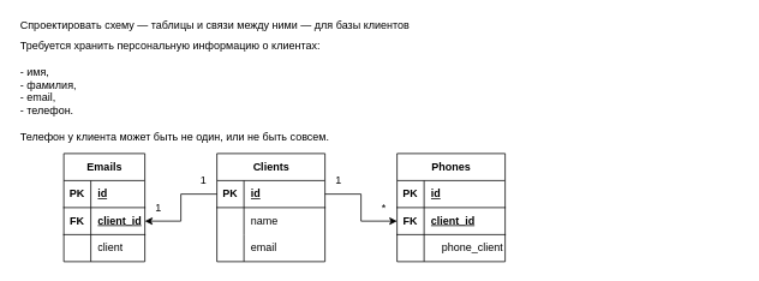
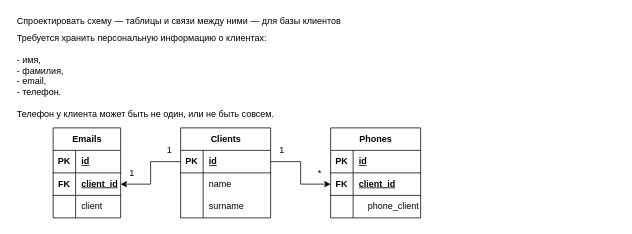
  <mxCell id="0" />
  <mxCell id="1" parent="0" />
  <mxCell id="2" value="&lt;p style=&quot;line-height: 0%; margin-bottom: 0px; margin-top: 0px;&quot;&gt;&lt;br&gt;&lt;/p&gt;&lt;p style=&quot;line-height: 0%; margin-bottom: 0px; margin-top: 0px;&quot;&gt;&lt;br&gt;&lt;/p&gt;&lt;p style=&quot;line-height: 0%; margin-bottom: 0px; margin-top: 0px;&quot;&gt;&lt;br&gt;&lt;/p&gt;&lt;p style=&quot;line-height: 0%; margin-bottom: 0px; margin-top: 0px;&quot;&gt;&lt;br&gt;&lt;/p&gt;&lt;p style=&quot;line-height: 0%; margin-bottom: 0px; margin-top: 0px;&quot;&gt;&lt;br&gt;&lt;/p&gt;&lt;p style=&quot;margin-bottom: 0px; margin-top: 0px; line-height: 20%;&quot;&gt;Спроектировать схему — таблицы и связи между ними — для базы клиентов&lt;/p&gt;&lt;div&gt;&lt;br&gt;&lt;/div&gt;&lt;span style=&quot;background-color: transparent; color: light-dark(rgb(0, 0, 0), rgb(255, 255, 255));&quot;&gt;Требуется хранить персональную информацию о клиентах:&lt;/span&gt;&lt;br&gt;&lt;br&gt;&lt;span style=&quot;background-color: transparent; color: light-dark(rgb(0, 0, 0), rgb(255, 255, 255));&quot;&gt;- имя,&lt;/span&gt;&lt;br&gt;&lt;span style=&quot;background-color: transparent; color: light-dark(rgb(0, 0, 0), rgb(255, 255, 255));&quot;&gt;- фамилия,&lt;/span&gt;&lt;br&gt;&lt;span style=&quot;background-color: transparent; color: light-dark(rgb(0, 0, 0), rgb(255, 255, 255));&quot;&gt;- email,&lt;/span&gt;&lt;br&gt;&lt;span style=&quot;background-color: transparent; color: light-dark(rgb(0, 0, 0), rgb(255, 255, 255));&quot;&gt;- телефон.&lt;/span&gt;&lt;br&gt;&lt;br&gt;&lt;span style=&quot;background-color: transparent; color: light-dark(rgb(0, 0, 0), rgb(255, 255, 255));&quot;&gt;Телефон у клиента может быть не один, или не быть совсем.&lt;/span&gt;" style="text;whiteSpace=wrap;html=1;" parent="1" vertex="1"><mxGeometry x="20" y="20" width="800" height="150" as="geometry" /></mxCell>
  <mxCell id="3" value="Clients" style="shape=table;startSize=30;container=1;collapsible=1;childLayout=tableLayout;fixedRows=1;rowLines=0;fontStyle=1;align=center;resizeLast=1;html=1;" parent="1" vertex="1"><mxGeometry x="240" y="170" width="120" height="120" as="geometry" /></mxCell>
  <mxCell id="4" value="" style="shape=tableRow;horizontal=0;startSize=0;swimlaneHead=0;swimlaneBody=0;fillColor=none;collapsible=0;dropTarget=0;points=[[0,0.5],[1,0.5]];portConstraint=eastwest;top=0;left=0;right=0;bottom=1;" parent="3" vertex="1"><mxGeometry y="30" width="120" height="30" as="geometry" /></mxCell>
  <mxCell id="5" value="PK" style="shape=partialRectangle;connectable=0;fillColor=none;top=0;left=0;bottom=0;right=0;fontStyle=1;overflow=hidden;whiteSpace=wrap;html=1;" parent="4" vertex="1"><mxGeometry width="30" height="30" as="geometry"><mxRectangle width="30" height="30" as="alternateBounds" /></mxGeometry></mxCell>
  <mxCell id="6" value="id" style="shape=partialRectangle;connectable=0;fillColor=none;top=0;left=0;bottom=0;right=0;align=left;spacingLeft=6;fontStyle=5;overflow=hidden;whiteSpace=wrap;html=1;" parent="4" vertex="1"><mxGeometry x="30" width="90" height="30" as="geometry"><mxRectangle width="90" height="30" as="alternateBounds" /></mxGeometry></mxCell>
  <mxCell id="7" value="" style="shape=tableRow;horizontal=0;startSize=0;swimlaneHead=0;swimlaneBody=0;fillColor=none;collapsible=0;dropTarget=0;points=[[0,0.5],[1,0.5]];portConstraint=eastwest;top=0;left=0;right=0;bottom=0;" parent="3" vertex="1"><mxGeometry y="60" width="120" height="30" as="geometry" /></mxCell>
  <mxCell id="8" value="" style="shape=partialRectangle;connectable=0;fillColor=none;top=0;left=0;bottom=0;right=0;editable=1;overflow=hidden;whiteSpace=wrap;html=1;" parent="7" vertex="1"><mxGeometry width="30" height="30" as="geometry"><mxRectangle width="30" height="30" as="alternateBounds" /></mxGeometry></mxCell>
  <mxCell id="9" value="name" style="shape=partialRectangle;connectable=0;fillColor=none;top=0;left=0;bottom=0;right=0;align=left;spacingLeft=6;overflow=hidden;whiteSpace=wrap;html=1;" parent="7" vertex="1"><mxGeometry x="30" width="90" height="30" as="geometry"><mxRectangle width="90" height="30" as="alternateBounds" /></mxGeometry></mxCell>
  <mxCell id="10" value="" style="shape=tableRow;horizontal=0;startSize=0;swimlaneHead=0;swimlaneBody=0;fillColor=none;collapsible=0;dropTarget=0;points=[[0,0.5],[1,0.5]];portConstraint=eastwest;top=0;left=0;right=0;bottom=0;" parent="3" vertex="1"><mxGeometry y="90" width="120" height="30" as="geometry" /></mxCell>
  <mxCell id="11" value="" style="shape=partialRectangle;connectable=0;fillColor=none;top=0;left=0;bottom=0;right=0;editable=1;overflow=hidden;whiteSpace=wrap;html=1;" parent="10" vertex="1"><mxGeometry width="30" height="30" as="geometry"><mxRectangle width="30" height="30" as="alternateBounds" /></mxGeometry></mxCell>
- <mxCell id="12" value="email" style="shape=partialRectangle;connectable=0;fillColor=none;top=0;left=0;bottom=0;right=0;align=left;spacingLeft=6;overflow=hidden;whiteSpace=wrap;html=1;" parent="10" vertex="1"><mxGeometry x="30" width="90" height="30" as="geometry"><mxRectangle width="90" height="30" as="alternateBounds" /></mxGeometry></mxCell>
+ <mxCell id="12" value="surname" style="shape=partialRectangle;connectable=0;fillColor=none;top=0;left=0;bottom=0;right=0;align=left;spacingLeft=6;overflow=hidden;whiteSpace=wrap;html=1;" parent="10" vertex="1"><mxGeometry x="30" width="90" height="30" as="geometry"><mxRectangle width="90" height="30" as="alternateBounds" /></mxGeometry></mxCell>
  <mxCell id="13" value="Phones" style="shape=table;startSize=30;container=1;collapsible=1;childLayout=tableLayout;fixedRows=1;rowLines=0;fontStyle=1;align=center;resizeLast=1;html=1;" parent="1" vertex="1"><mxGeometry x="440" y="170" width="120" height="120" as="geometry" /></mxCell>
  <mxCell id="14" style="shape=tableRow;horizontal=0;startSize=0;swimlaneHead=0;swimlaneBody=0;fillColor=none;collapsible=0;dropTarget=0;points=[[0,0.5],[1,0.5]];portConstraint=eastwest;top=0;left=0;right=0;bottom=1;" parent="13" vertex="1"><mxGeometry y="30" width="120" height="30" as="geometry" /></mxCell>
  <mxCell id="15" value="PK" style="shape=partialRectangle;connectable=0;fillColor=none;top=0;left=0;bottom=0;right=0;fontStyle=1;overflow=hidden;whiteSpace=wrap;html=1;" parent="14" vertex="1"><mxGeometry width="30" height="30" as="geometry"><mxRectangle width="30" height="30" as="alternateBounds" /></mxGeometry></mxCell>
  <mxCell id="16" value="id" style="shape=partialRectangle;connectable=0;fillColor=none;top=0;left=0;bottom=0;right=0;align=left;spacingLeft=6;fontStyle=5;overflow=hidden;whiteSpace=wrap;html=1;" parent="14" vertex="1"><mxGeometry x="30" width="90" height="30" as="geometry"><mxRectangle width="90" height="30" as="alternateBounds" /></mxGeometry></mxCell>
  <mxCell id="17" value="" style="shape=tableRow;horizontal=0;startSize=0;swimlaneHead=0;swimlaneBody=0;fillColor=none;collapsible=0;dropTarget=0;points=[[0,0.5],[1,0.5]];portConstraint=eastwest;top=0;left=0;right=0;bottom=1;" parent="13" vertex="1"><mxGeometry y="60" width="120" height="30" as="geometry" /></mxCell>
  <mxCell id="18" value="FK" style="shape=partialRectangle;connectable=0;fillColor=none;top=0;left=0;bottom=0;right=0;fontStyle=1;overflow=hidden;whiteSpace=wrap;html=1;" parent="17" vertex="1"><mxGeometry width="30" height="30" as="geometry"><mxRectangle width="30" height="30" as="alternateBounds" /></mxGeometry></mxCell>
  <mxCell id="19" value="client_id" style="shape=partialRectangle;connectable=0;fillColor=none;top=0;left=0;bottom=0;right=0;align=left;spacingLeft=6;fontStyle=5;overflow=hidden;whiteSpace=wrap;html=1;" parent="17" vertex="1"><mxGeometry x="30" width="90" height="30" as="geometry"><mxRectangle width="90" height="30" as="alternateBounds" /></mxGeometry></mxCell>
  <mxCell id="20" value="" style="shape=tableRow;horizontal=0;startSize=0;swimlaneHead=0;swimlaneBody=0;fillColor=none;collapsible=0;dropTarget=0;points=[[0,0.5],[1,0.5]];portConstraint=eastwest;top=0;left=0;right=0;bottom=0;" parent="13" vertex="1"><mxGeometry y="90" width="120" height="30" as="geometry" /></mxCell>
  <mxCell id="21" value="" style="shape=partialRectangle;connectable=0;fillColor=none;top=0;left=0;bottom=0;right=0;editable=1;overflow=hidden;whiteSpace=wrap;html=1;" parent="20" vertex="1"><mxGeometry width="30" height="30" as="geometry"><mxRectangle width="30" height="30" as="alternateBounds" /></mxGeometry></mxCell>
  <mxCell id="22" value="phone_client" style="shape=partialRectangle;connectable=0;fillColor=none;top=0;left=0;bottom=0;right=0;align=right;spacingLeft=6;overflow=hidden;whiteSpace=wrap;html=1;" parent="20" vertex="1"><mxGeometry x="30" width="90" height="30" as="geometry"><mxRectangle width="90" height="30" as="alternateBounds" /></mxGeometry></mxCell>
  <mxCell id="23" value="1" style="text;html=1;align=center;verticalAlign=middle;resizable=0;points=[];autosize=1;strokeColor=none;fillColor=none;" parent="1" vertex="1"><mxGeometry x="360" y="185" width="30" height="30" as="geometry" /></mxCell>
  <mxCell id="24" value="*" style="text;html=1;align=center;verticalAlign=middle;resizable=0;points=[];autosize=1;strokeColor=none;fillColor=none;" parent="1" vertex="1"><mxGeometry x="410" y="215" width="30" height="30" as="geometry" /></mxCell>
  <mxCell id="25" value="1" style="text;html=1;align=center;verticalAlign=middle;resizable=0;points=[];autosize=1;strokeColor=none;fillColor=none;" parent="1" vertex="1"><mxGeometry x="160" y="215" width="30" height="30" as="geometry" /></mxCell>
  <mxCell id="26" value="1" style="text;html=1;align=center;verticalAlign=middle;resizable=0;points=[];autosize=1;strokeColor=none;fillColor=none;" parent="1" vertex="1"><mxGeometry x="210" y="185" width="30" height="30" as="geometry" /></mxCell>
  <mxCell id="27" style="edgeStyle=orthogonalEdgeStyle;rounded=0;orthogonalLoop=1;jettySize=auto;html=1;exitX=1;exitY=0.5;exitDx=0;exitDy=0;entryX=0;entryY=0.5;entryDx=0;entryDy=0;" parent="1" source="4" target="17" edge="1"><mxGeometry relative="1" as="geometry" /></mxCell>
  <mxCell id="28" value="Emails" style="shape=table;startSize=30;container=1;collapsible=1;childLayout=tableLayout;fixedRows=1;rowLines=0;fontStyle=1;align=center;resizeLast=1;html=1;" vertex="1" parent="1"><mxGeometry x="70" y="170" width="90" height="120" as="geometry" /></mxCell>
  <mxCell id="29" style="shape=tableRow;horizontal=0;startSize=0;swimlaneHead=0;swimlaneBody=0;fillColor=none;collapsible=0;dropTarget=0;points=[[0,0.5],[1,0.5]];portConstraint=eastwest;top=0;left=0;right=0;bottom=1;" vertex="1" parent="28"><mxGeometry y="30" width="90" height="30" as="geometry" /></mxCell>
  <mxCell id="30" value="PK" style="shape=partialRectangle;connectable=0;fillColor=none;top=0;left=0;bottom=0;right=0;fontStyle=1;overflow=hidden;whiteSpace=wrap;html=1;" vertex="1" parent="29"><mxGeometry width="30" height="30" as="geometry"><mxRectangle width="30" height="30" as="alternateBounds" /></mxGeometry></mxCell>
  <mxCell id="31" value="id" style="shape=partialRectangle;connectable=0;fillColor=none;top=0;left=0;bottom=0;right=0;align=left;spacingLeft=6;fontStyle=5;overflow=hidden;whiteSpace=wrap;html=1;" vertex="1" parent="29"><mxGeometry x="30" width="60" height="30" as="geometry"><mxRectangle width="60" height="30" as="alternateBounds" /></mxGeometry></mxCell>
  <mxCell id="32" value="" style="shape=tableRow;horizontal=0;startSize=0;swimlaneHead=0;swimlaneBody=0;fillColor=none;collapsible=0;dropTarget=0;points=[[0,0.5],[1,0.5]];portConstraint=eastwest;top=0;left=0;right=0;bottom=1;" vertex="1" parent="28"><mxGeometry y="60" width="90" height="30" as="geometry" /></mxCell>
  <mxCell id="33" value="FK" style="shape=partialRectangle;connectable=0;fillColor=none;top=0;left=0;bottom=0;right=0;fontStyle=1;overflow=hidden;whiteSpace=wrap;html=1;" vertex="1" parent="32"><mxGeometry width="30" height="30" as="geometry"><mxRectangle width="30" height="30" as="alternateBounds" /></mxGeometry></mxCell>
  <mxCell id="34" value="client_id" style="shape=partialRectangle;connectable=0;fillColor=none;top=0;left=0;bottom=0;right=0;align=left;spacingLeft=6;fontStyle=5;overflow=hidden;whiteSpace=wrap;html=1;" vertex="1" parent="32"><mxGeometry x="30" width="60" height="30" as="geometry"><mxRectangle width="60" height="30" as="alternateBounds" /></mxGeometry></mxCell>
  <mxCell id="35" value="" style="shape=tableRow;horizontal=0;startSize=0;swimlaneHead=0;swimlaneBody=0;fillColor=none;collapsible=0;dropTarget=0;points=[[0,0.5],[1,0.5]];portConstraint=eastwest;top=0;left=0;right=0;bottom=0;" vertex="1" parent="28"><mxGeometry y="90" width="90" height="30" as="geometry" /></mxCell>
  <mxCell id="36" value="" style="shape=partialRectangle;connectable=0;fillColor=none;top=0;left=0;bottom=0;right=0;editable=1;overflow=hidden;whiteSpace=wrap;html=1;" vertex="1" parent="35"><mxGeometry width="30" height="30" as="geometry"><mxRectangle width="30" height="30" as="alternateBounds" /></mxGeometry></mxCell>
  <mxCell id="37" value="client" style="shape=partialRectangle;connectable=0;fillColor=none;top=0;left=0;bottom=0;right=0;align=left;spacingLeft=6;overflow=hidden;whiteSpace=wrap;html=1;" vertex="1" parent="35"><mxGeometry x="30" width="60" height="30" as="geometry"><mxRectangle width="60" height="30" as="alternateBounds" /></mxGeometry></mxCell>
  <mxCell id="38" style="edgeStyle=orthogonalEdgeStyle;rounded=0;orthogonalLoop=1;jettySize=auto;html=1;exitX=0;exitY=0.5;exitDx=0;exitDy=0;entryX=1;entryY=0.5;entryDx=0;entryDy=0;" edge="1" parent="1" source="4" target="32"><mxGeometry relative="1" as="geometry" /></mxCell>
